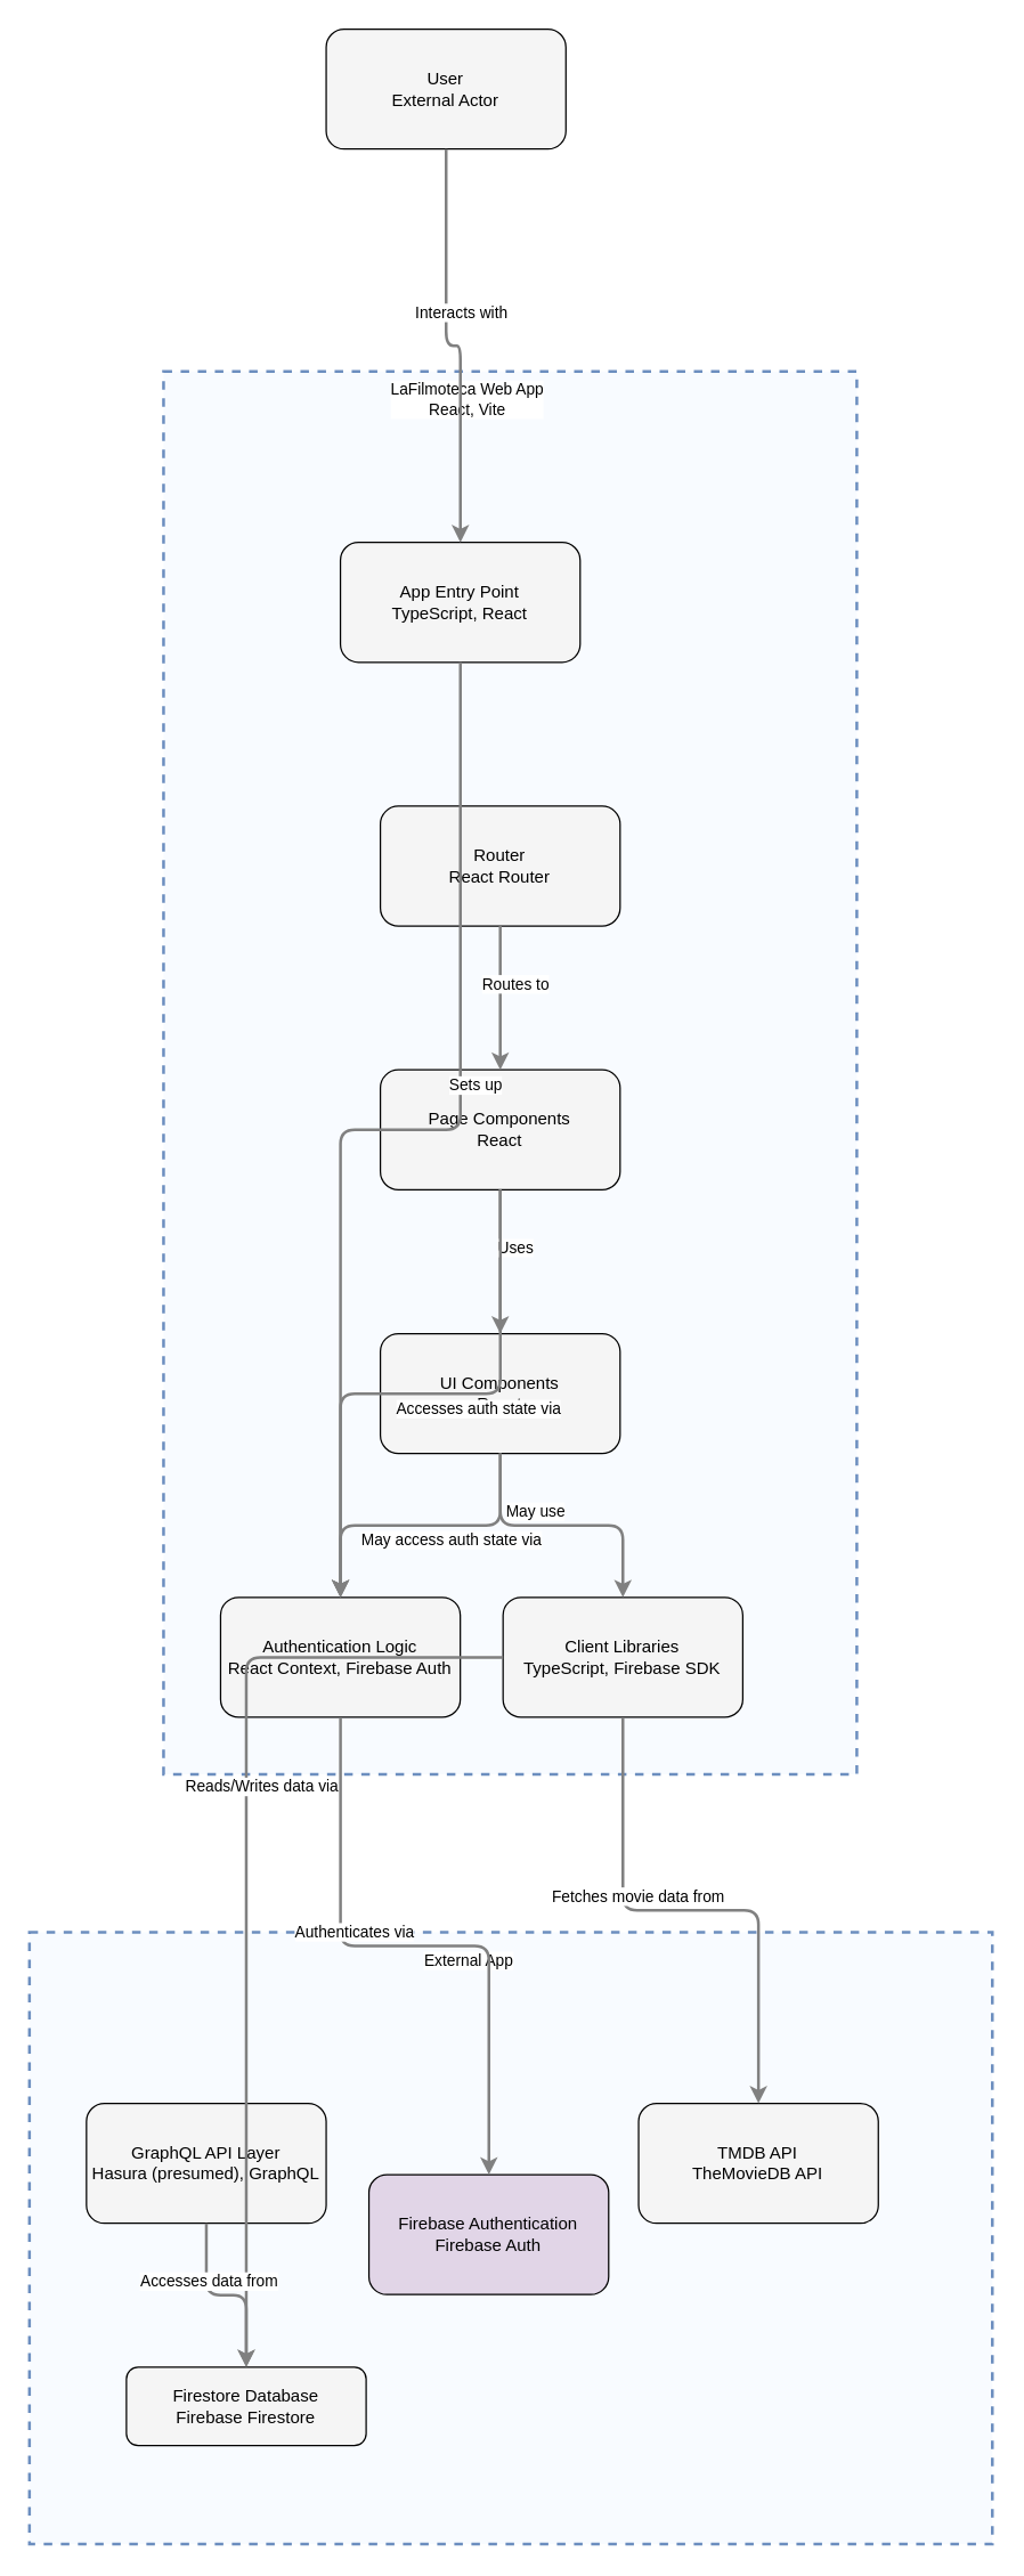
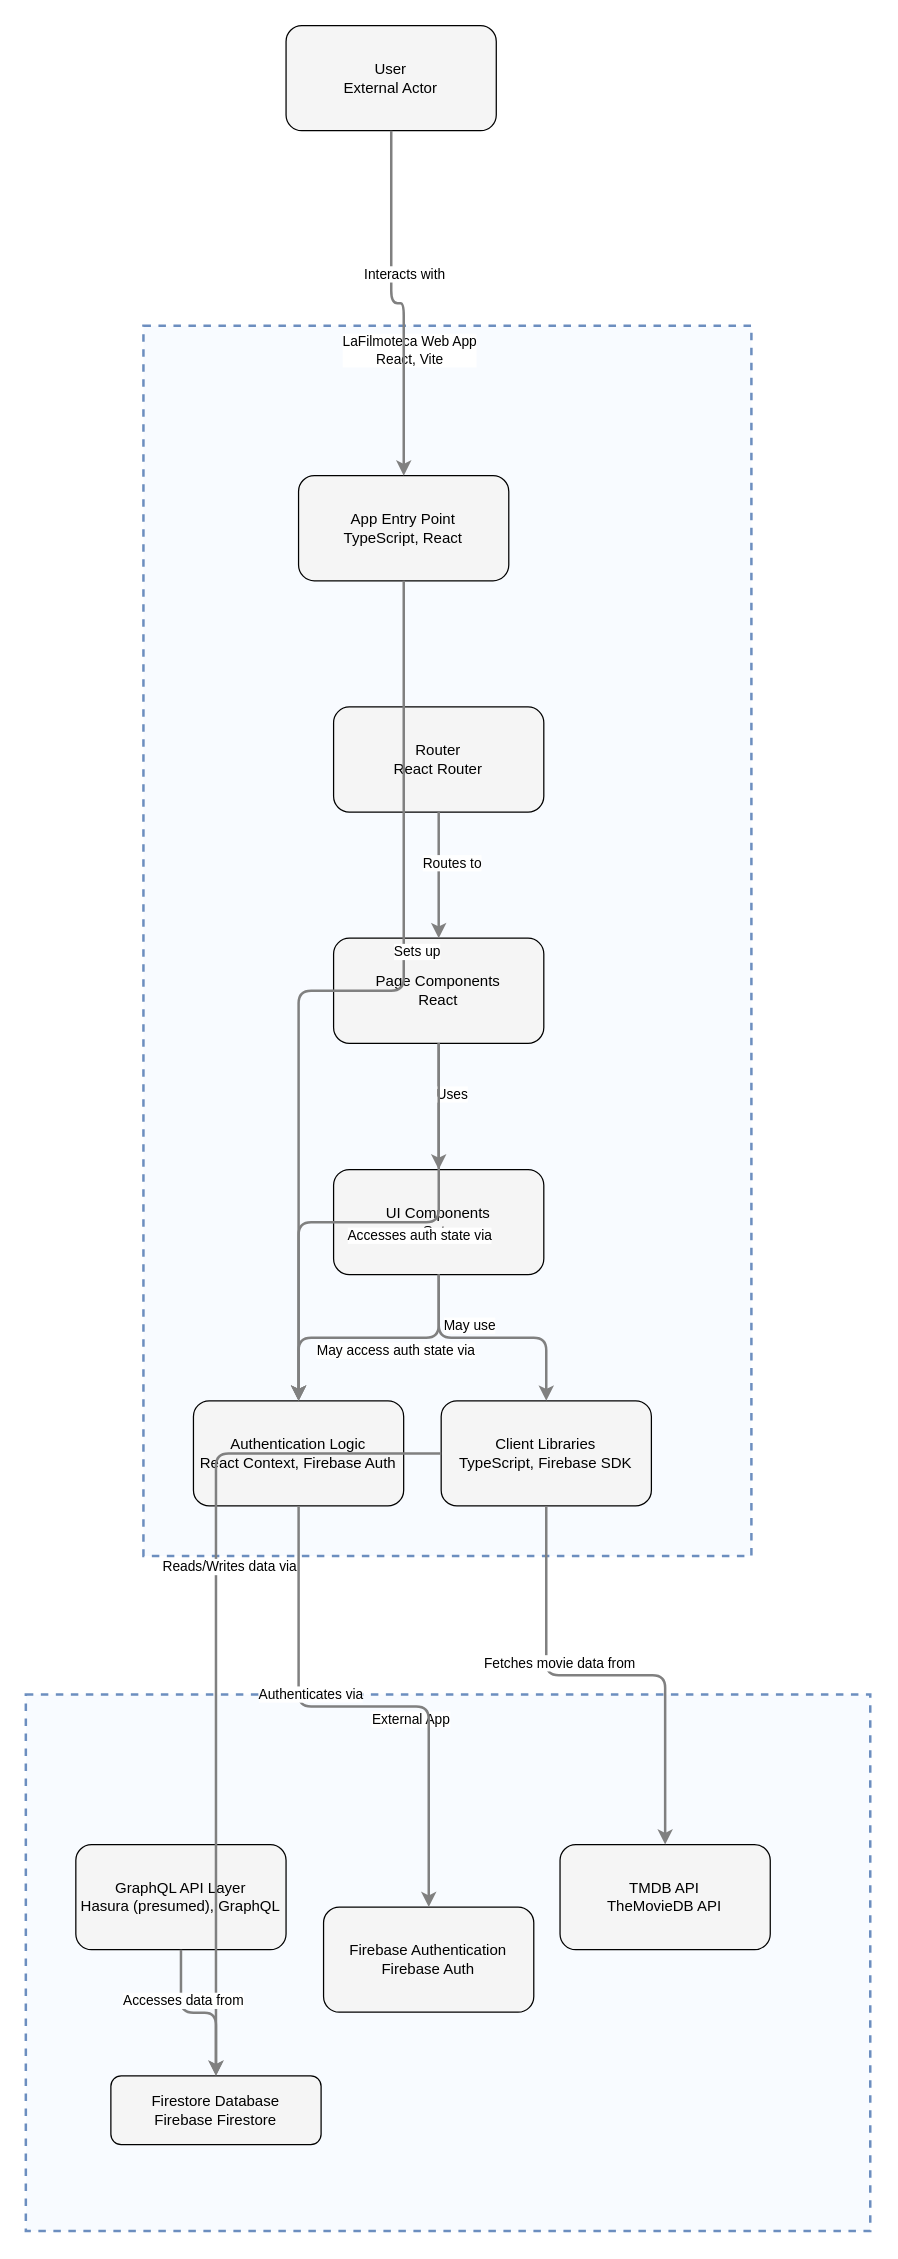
  <mxCell id="0" />
  <mxCell id="1" parent="0" />
  <mxCell id="2" value="" style="html=1;whiteSpace=wrap;container=1;fillColor=#dae8fc;strokeColor=#6c8ebf;dashed=1;fillOpacity=20;strokeWidth=2;containerType=none;recursiveResize=0;movable=1;resizable=1;autosize=0;dropTarget=0" vertex="1" parent="1"><mxGeometry x="20" y="1355" width="675.473" height="429.079" as="geometry" /></mxCell>
  <mxCell id="3" value="External App" style="edgeLabel;html=1;align=center;verticalAlign=middle;resizable=0;labelBackgroundColor=white;spacing=5" vertex="1" parent="1"><mxGeometry x="28" y="1363" width="599.473" height="24" as="geometry" /></mxCell>
  <mxCell id="4" value="" style="html=1;whiteSpace=wrap;container=1;fillColor=#dae8fc;strokeColor=#6c8ebf;dashed=1;fillOpacity=20;strokeWidth=2;containerType=none;recursiveResize=0;movable=1;resizable=1;autosize=0;dropTarget=0" vertex="1" parent="1"><mxGeometry x="114.079" y="260" width="486.316" height="984.079" as="geometry" /></mxCell>
  <mxCell id="5" value="LaFilmoteca Web App&lt;br&gt;React, Vite" style="edgeLabel;html=1;align=center;verticalAlign=middle;resizable=0;labelBackgroundColor=white;spacing=5" vertex="1" parent="1"><mxGeometry x="122.079" y="268" width="410.316" height="24" as="geometry" /></mxCell>
  <mxCell id="6" value="User&lt;br&gt;External Actor" style="rounded=1;whiteSpace=wrap;html=1;fillColor=#f5f5f5" vertex="1" parent="1"><mxGeometry x="228.158" y="20" width="168.158" height="84.079" as="geometry" /></mxCell>
  <mxCell id="7" value="App Entry Point&lt;br&gt;TypeScript, React" style="rounded=1;whiteSpace=wrap;html=1;fillColor=#f5f5f5" vertex="1" parent="4"><mxGeometry x="124.079" y="120" width="168.158" height="84.079" as="geometry" /></mxCell>
  <mxCell id="8" value="Router&lt;br&gt;React Router" style="rounded=1;whiteSpace=wrap;html=1;fillColor=#f5f5f5" vertex="1" parent="4"><mxGeometry x="152.105" y="305" width="168.158" height="84.079" as="geometry" /></mxCell>
  <mxCell id="9" value="Page Components&lt;br&gt;React" style="rounded=1;whiteSpace=wrap;html=1;fillColor=#f5f5f5" vertex="1" parent="4"><mxGeometry x="152.105" y="490" width="168.158" height="84.079" as="geometry" /></mxCell>
- <mxCell id="10" value="UI Components&lt;br&gt;React" style="rounded=1;whiteSpace=wrap;html=1;fillColor=#f5f5f5" vertex="1" parent="4"><mxGeometry x="152.105" y="675" width="168.158" height="84.079" as="geometry" /></mxCell>
+ <mxCell id="10" value="UI Components&lt;br&gt;Sets" style="rounded=1;whiteSpace=wrap;html=1;fillColor=#f5f5f5" vertex="1" parent="4"><mxGeometry x="152.105" y="675" width="168.158" height="84.079" as="geometry" /></mxCell>
  <mxCell id="11" value="Client Libraries&lt;br&gt;TypeScript, Firebase SDK" style="rounded=1;whiteSpace=wrap;html=1;fillColor=#f5f5f5" vertex="1" parent="4"><mxGeometry x="238.158" y="860" width="168.158" height="84.079" as="geometry" /></mxCell>
  <mxCell id="12" value="Authentication Logic&lt;br&gt;React Context, Firebase Auth" style="rounded=1;whiteSpace=wrap;html=1;fillColor=#f5f5f5" vertex="1" parent="4"><mxGeometry x="40" y="860" width="168.158" height="84.079" as="geometry" /></mxCell>
- <mxCell id="13" value="Firebase Authentication&lt;br&gt;Firebase Auth" style="rounded=1;whiteSpace=wrap;html=1;fillColor=#e1d5e7;" vertex="1" parent="2"><mxGeometry x="238.158" y="170" width="168.158" height="84.079" as="geometry" /></mxCell>
+ <mxCell id="13" value="Firebase Authentication&lt;br&gt;Firebase Auth" style="rounded=1;whiteSpace=wrap;html=1;fillColor=#f5f5f5" vertex="1" parent="2"><mxGeometry x="238.158" y="170" width="168.158" height="84.079" as="geometry" /></mxCell>
  <mxCell id="14" value="Firestore Database&lt;br&gt;Firebase Firestore" style="rounded=1;whiteSpace=wrap;html=1;fillColor=#f5f5f5" vertex="1" parent="2"><mxGeometry x="68.026" y="305" width="168.158" height="55" as="geometry" /></mxCell>
  <mxCell id="15" value="TMDB API&lt;br&gt;TheMovieDB API" style="rounded=1;whiteSpace=wrap;html=1;fillColor=#f5f5f5" vertex="1" parent="2"><mxGeometry x="427.316" y="120" width="168.158" height="84.079" as="geometry" /></mxCell>
  <mxCell id="16" value="GraphQL API Layer&lt;br&gt;Hasura (presumed), GraphQL" style="rounded=1;whiteSpace=wrap;html=1;fillColor=#f5f5f5" vertex="1" parent="2"><mxGeometry x="40" y="120" width="168.158" height="84.079" as="geometry" /></mxCell>
  <mxCell id="17" style="edgeStyle=orthogonalEdgeStyle;rounded=1;orthogonalLoop=1;jettySize=auto;html=1;strokeColor=#808080;strokeWidth=2;jumpStyle=arc;jumpSize=10;spacing=15;labelBackgroundColor=white;labelBorderColor=none" edge="1" parent="1" source="6" target="7"><mxGeometry relative="1" as="geometry" /></mxCell>
  <mxCell id="18" value="Interacts with" style="edgeLabel;html=1;align=center;verticalAlign=middle;resizable=0;points=[];" vertex="1" connectable="0" parent="17"><mxGeometry x="-0.2" y="10" relative="1" as="geometry"><mxPoint as="offset" /></mxGeometry></mxCell>
  <mxCell id="19" style="edgeStyle=orthogonalEdgeStyle;rounded=1;orthogonalLoop=1;jettySize=auto;html=1;strokeColor=#808080;strokeWidth=2;jumpStyle=arc;jumpSize=10;spacing=15;labelBackgroundColor=white;labelBorderColor=none" edge="1" parent="1" source="7" target="12"><mxGeometry relative="1" as="geometry" /></mxCell>
  <mxCell id="20" value="Sets up" style="edgeLabel;html=1;align=center;verticalAlign=middle;resizable=0;points=[];" vertex="1" connectable="0" parent="19"><mxGeometry x="-0.2" y="10" relative="1" as="geometry"><mxPoint as="offset" /></mxGeometry></mxCell>
  <mxCell id="21" style="edgeStyle=orthogonalEdgeStyle;rounded=1;orthogonalLoop=1;jettySize=auto;html=1;strokeColor=#808080;strokeWidth=2;jumpStyle=arc;jumpSize=10;spacing=15;labelBackgroundColor=white;labelBorderColor=none" edge="1" parent="1" source="8" target="9"><mxGeometry relative="1" as="geometry" /></mxCell>
  <mxCell id="22" value="Routes to" style="edgeLabel;html=1;align=center;verticalAlign=middle;resizable=0;points=[];" vertex="1" connectable="0" parent="21"><mxGeometry x="-0.2" y="10" relative="1" as="geometry"><mxPoint as="offset" /></mxGeometry></mxCell>
  <mxCell id="23" style="edgeStyle=orthogonalEdgeStyle;rounded=1;orthogonalLoop=1;jettySize=auto;html=1;strokeColor=#808080;strokeWidth=2;jumpStyle=arc;jumpSize=10;spacing=15;labelBackgroundColor=white;labelBorderColor=none" edge="1" parent="1" source="9" target="10"><mxGeometry relative="1" as="geometry" /></mxCell>
  <mxCell id="24" value="Uses" style="edgeLabel;html=1;align=center;verticalAlign=middle;resizable=0;points=[];" vertex="1" connectable="0" parent="23"><mxGeometry x="-0.2" y="10" relative="1" as="geometry"><mxPoint as="offset" /></mxGeometry></mxCell>
  <mxCell id="25" style="edgeStyle=orthogonalEdgeStyle;rounded=1;orthogonalLoop=1;jettySize=auto;html=1;strokeColor=#808080;strokeWidth=2;jumpStyle=arc;jumpSize=10;spacing=15;labelBackgroundColor=white;labelBorderColor=none" edge="1" parent="1" source="9" target="12"><mxGeometry relative="1" as="geometry" /></mxCell>
  <mxCell id="26" value="Accesses auth state via" style="edgeLabel;html=1;align=center;verticalAlign=middle;resizable=0;points=[];" vertex="1" connectable="0" parent="25"><mxGeometry x="-0.2" y="10" relative="1" as="geometry"><mxPoint as="offset" /></mxGeometry></mxCell>
  <mxCell id="27" style="edgeStyle=orthogonalEdgeStyle;rounded=1;orthogonalLoop=1;jettySize=auto;html=1;strokeColor=#808080;strokeWidth=2;jumpStyle=arc;jumpSize=10;spacing=15;labelBackgroundColor=white;labelBorderColor=none" edge="1" parent="1" source="10" target="11"><mxGeometry relative="1" as="geometry" /></mxCell>
  <mxCell id="28" value="May use" style="edgeLabel;html=1;align=center;verticalAlign=middle;resizable=0;points=[];" vertex="1" connectable="0" parent="27"><mxGeometry x="-0.2" y="10" relative="1" as="geometry"><mxPoint as="offset" /></mxGeometry></mxCell>
  <mxCell id="29" style="edgeStyle=orthogonalEdgeStyle;rounded=1;orthogonalLoop=1;jettySize=auto;html=1;strokeColor=#808080;strokeWidth=2;jumpStyle=arc;jumpSize=10;spacing=15;labelBackgroundColor=white;labelBorderColor=none" edge="1" parent="1" source="10" target="12"><mxGeometry relative="1" as="geometry" /></mxCell>
  <mxCell id="30" value="May access auth state via" style="edgeLabel;html=1;align=center;verticalAlign=middle;resizable=0;points=[];" vertex="1" connectable="0" parent="29"><mxGeometry x="-0.2" y="10" relative="1" as="geometry"><mxPoint as="offset" /></mxGeometry></mxCell>
  <mxCell id="31" style="edgeStyle=orthogonalEdgeStyle;rounded=1;orthogonalLoop=1;jettySize=auto;html=1;strokeColor=#808080;strokeWidth=2;jumpStyle=arc;jumpSize=10;spacing=15;labelBackgroundColor=white;labelBorderColor=none" edge="1" parent="1" source="12" target="13"><mxGeometry relative="1" as="geometry" /></mxCell>
  <mxCell id="32" value="Authenticates via" style="edgeLabel;html=1;align=center;verticalAlign=middle;resizable=0;points=[];" vertex="1" connectable="0" parent="31"><mxGeometry x="-0.2" y="10" relative="1" as="geometry"><mxPoint as="offset" /></mxGeometry></mxCell>
  <mxCell id="33" style="edgeStyle=orthogonalEdgeStyle;rounded=1;orthogonalLoop=1;jettySize=auto;html=1;strokeColor=#808080;strokeWidth=2;jumpStyle=arc;jumpSize=10;spacing=15;labelBackgroundColor=white;labelBorderColor=none" edge="1" parent="1" source="11" target="14"><mxGeometry relative="1" as="geometry" /></mxCell>
  <mxCell id="34" value="Reads/Writes data via" style="edgeLabel;html=1;align=center;verticalAlign=middle;resizable=0;points=[];" vertex="1" connectable="0" parent="33"><mxGeometry x="-0.2" y="10" relative="1" as="geometry"><mxPoint as="offset" /></mxGeometry></mxCell>
  <mxCell id="35" style="edgeStyle=orthogonalEdgeStyle;rounded=1;orthogonalLoop=1;jettySize=auto;html=1;strokeColor=#808080;strokeWidth=2;jumpStyle=arc;jumpSize=10;spacing=15;labelBackgroundColor=white;labelBorderColor=none" edge="1" parent="1" source="11" target="15"><mxGeometry relative="1" as="geometry" /></mxCell>
  <mxCell id="36" value="Fetches movie data from" style="edgeLabel;html=1;align=center;verticalAlign=middle;resizable=0;points=[];" vertex="1" connectable="0" parent="35"><mxGeometry x="-0.2" y="10" relative="1" as="geometry"><mxPoint as="offset" /></mxGeometry></mxCell>
  <mxCell id="37" style="edgeStyle=orthogonalEdgeStyle;rounded=1;orthogonalLoop=1;jettySize=auto;html=1;strokeColor=#808080;strokeWidth=2;jumpStyle=arc;jumpSize=10;spacing=15;labelBackgroundColor=white;labelBorderColor=none" edge="1" parent="1" source="16" target="14"><mxGeometry relative="1" as="geometry" /></mxCell>
  <mxCell id="38" value="Accesses data from" style="edgeLabel;html=1;align=center;verticalAlign=middle;resizable=0;points=[];" vertex="1" connectable="0" parent="37"><mxGeometry x="-0.2" y="10" relative="1" as="geometry"><mxPoint as="offset" /></mxGeometry></mxCell>
